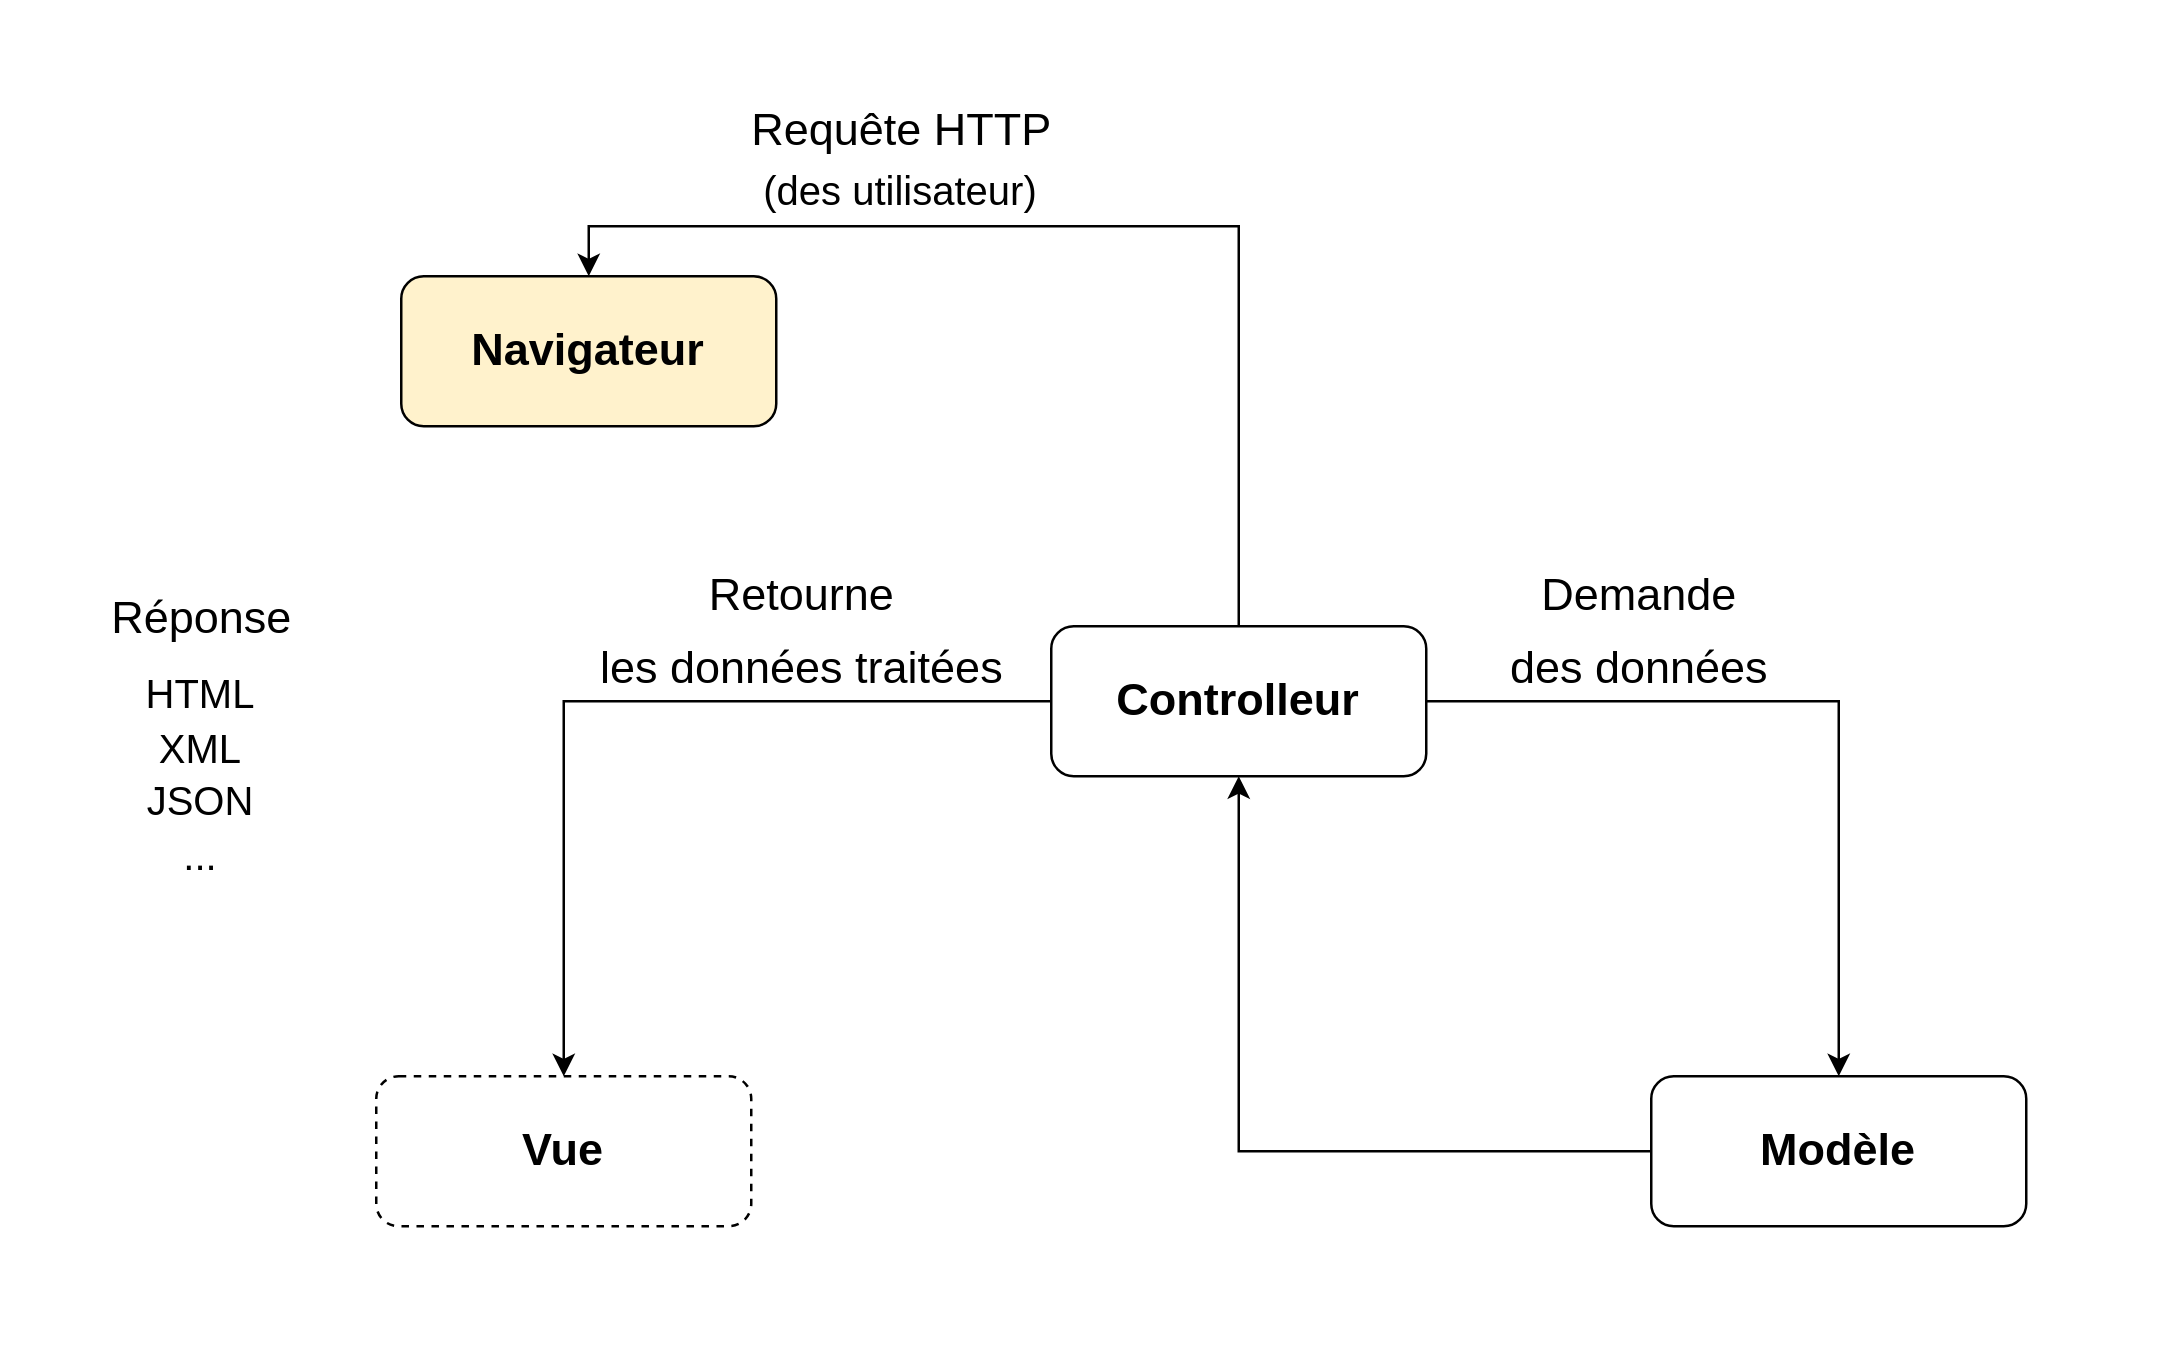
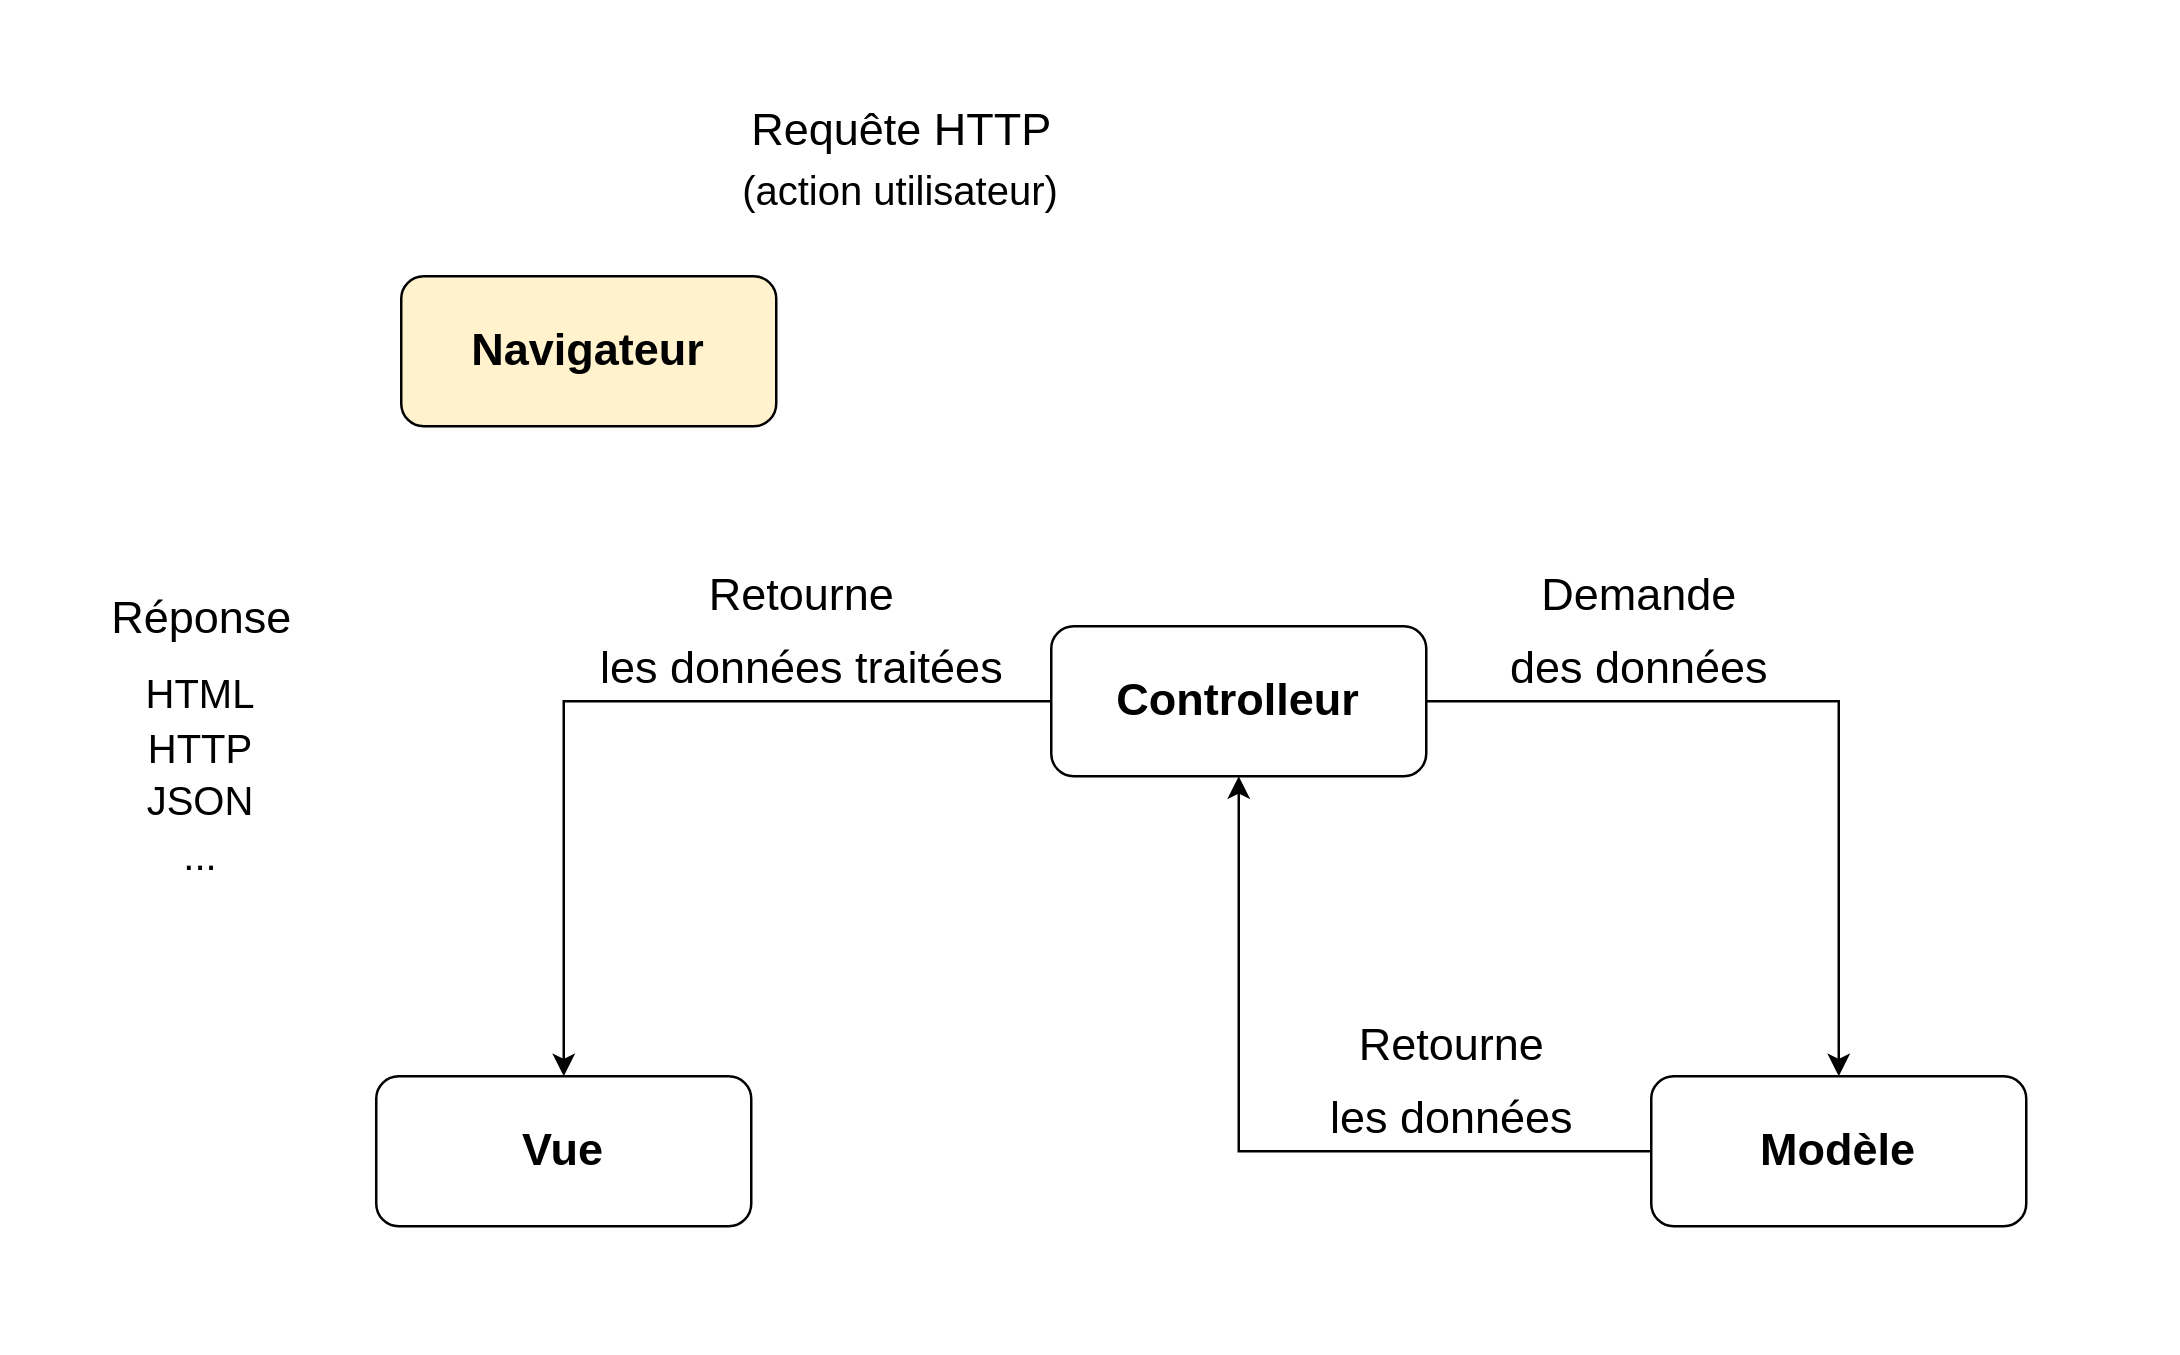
  <mxCell id="0" />
  <mxCell id="1" parent="0" />
  <mxCell id="2" value="" style="rounded=0;whiteSpace=wrap;html=1;fontSize=16;strokeColor=none;" vertex="1" parent="1"><mxGeometry x="20" y="20" width="830" height="500" as="geometry" /></mxCell>
  <mxCell id="3" value="&lt;font style=&quot;font-size: 18px;&quot;&gt;&lt;b&gt;Navigateur&lt;/b&gt;&lt;/font&gt;" style="rounded=1;whiteSpace=wrap;html=1;fillColor=#fff2cc;" vertex="1" parent="1"><mxGeometry x="160" y="110" width="150" height="60" as="geometry" /></mxCell>
  <mxCell id="4" style="edgeStyle=orthogonalEdgeStyle;rounded=0;orthogonalLoop=1;jettySize=auto;html=1;exitX=1;exitY=0.5;exitDx=0;exitDy=0;entryX=0.5;entryY=0;entryDx=0;entryDy=0;fontSize=18;" edge="1" parent="1" source="7" target="9"><mxGeometry relative="1" as="geometry" /></mxCell>
- <mxCell id="5" style="edgeStyle=orthogonalEdgeStyle;rounded=0;orthogonalLoop=1;jettySize=auto;html=1;exitX=0.5;exitY=0;exitDx=0;exitDy=0;entryX=0.5;entryY=0;entryDx=0;entryDy=0;fontSize=18;" edge="1" parent="1" source="7" target="3"><mxGeometry relative="1" as="geometry" /></mxCell>
  <mxCell id="6" style="edgeStyle=orthogonalEdgeStyle;rounded=0;orthogonalLoop=1;jettySize=auto;html=1;exitX=0;exitY=0.5;exitDx=0;exitDy=0;fontSize=18;" edge="1" parent="1" source="7" target="10"><mxGeometry relative="1" as="geometry" /></mxCell>
  <mxCell id="7" value="&lt;b&gt;&lt;font style=&quot;font-size: 18px;&quot;&gt;Controlleur&lt;/font&gt;&lt;/b&gt;" style="rounded=1;whiteSpace=wrap;html=1;" vertex="1" parent="1"><mxGeometry x="420" y="250" width="150" height="60" as="geometry" /></mxCell>
  <mxCell id="8" style="edgeStyle=orthogonalEdgeStyle;rounded=0;orthogonalLoop=1;jettySize=auto;html=1;exitX=0;exitY=0.5;exitDx=0;exitDy=0;entryX=0.5;entryY=1;entryDx=0;entryDy=0;fontSize=18;" edge="1" parent="1" source="9" target="7"><mxGeometry relative="1" as="geometry" /></mxCell>
  <mxCell id="9" value="&lt;b&gt;&lt;font style=&quot;font-size: 18px;&quot;&gt;Modèle&lt;br&gt;&lt;/font&gt;&lt;/b&gt;" style="rounded=1;whiteSpace=wrap;html=1;" vertex="1" parent="1"><mxGeometry x="660" y="430" width="150" height="60" as="geometry" /></mxCell>
- <mxCell id="10" value="&lt;b&gt;&lt;font style=&quot;font-size: 18px;&quot;&gt;Vue&lt;br&gt;&lt;/font&gt;&lt;/b&gt;" style="rounded=1;whiteSpace=wrap;html=1;dashed=1;" vertex="1" parent="1"><mxGeometry x="150" y="430" width="150" height="60" as="geometry" /></mxCell>
+ <mxCell id="10" value="&lt;b&gt;&lt;font style=&quot;font-size: 18px;&quot;&gt;Vue&lt;br&gt;&lt;/font&gt;&lt;/b&gt;" style="rounded=1;whiteSpace=wrap;html=1;" vertex="1" parent="1"><mxGeometry x="150" y="430" width="150" height="60" as="geometry" /></mxCell>
  <mxCell id="11" value="&lt;font style=&quot;font-size: 18px; font-weight: normal;&quot;&gt;Requête HTTP&lt;br&gt;&lt;/font&gt;" style="text;strokeColor=none;fillColor=none;html=1;fontSize=24;fontStyle=1;verticalAlign=middle;align=center;" vertex="1" parent="1"><mxGeometry x="310" y="30" width="100" height="40" as="geometry" /></mxCell>
+ <mxCell id="12" value="&lt;font style=&quot;font-size: 18px; font-weight: normal;&quot;&gt;Retourne&lt;br&gt;les données&lt;/font&gt;" style="text;strokeColor=none;fillColor=none;html=1;fontSize=24;fontStyle=1;verticalAlign=middle;align=center;" vertex="1" parent="1"><mxGeometry x="530" y="410" width="100" height="40" as="geometry" /></mxCell>
  <mxCell id="13" value="&lt;font style=&quot;font-size: 18px; font-weight: normal;&quot;&gt;Demande &lt;br&gt;des données&lt;/font&gt;" style="text;strokeColor=none;fillColor=none;html=1;fontSize=24;fontStyle=1;verticalAlign=middle;align=center;" vertex="1" parent="1"><mxGeometry x="580" y="230" width="150" height="40" as="geometry" /></mxCell>
  <mxCell id="14" value="&lt;font style=&quot;font-size: 18px; font-weight: normal;&quot;&gt;Retourne&lt;br&gt;les données traitées&lt;/font&gt;" style="text;strokeColor=none;fillColor=none;html=1;fontSize=24;fontStyle=1;verticalAlign=middle;align=center;" vertex="1" parent="1"><mxGeometry x="270" y="230" width="100" height="40" as="geometry" /></mxCell>
  <mxCell id="15" value="&lt;span style=&quot;font-size: 18px; font-weight: 400;&quot;&gt;Réponse&lt;br&gt;&lt;/span&gt;" style="text;strokeColor=none;fillColor=none;html=1;fontSize=24;fontStyle=1;verticalAlign=middle;align=center;" vertex="1" parent="1"><mxGeometry x="30" y="220" width="100" height="50" as="geometry" /></mxCell>
- <mxCell id="16" value="&lt;font style=&quot;font-size: 16px;&quot;&gt;&lt;span style=&quot;color: rgb(0, 0, 0); font-family: Helvetica; font-style: normal; font-variant-ligatures: normal; font-variant-caps: normal; font-weight: 400; letter-spacing: normal; orphans: 2; text-indent: 0px; text-transform: none; widows: 2; word-spacing: 0px; -webkit-text-stroke-width: 0px; text-decoration-thickness: initial; text-decoration-style: initial; text-decoration-color: initial; float: none; display: inline !important;&quot;&gt;HTML&lt;/span&gt;&lt;br style=&quot;color: rgb(0, 0, 0); font-family: Helvetica; font-style: normal; font-variant-ligatures: normal; font-variant-caps: normal; font-weight: 400; letter-spacing: normal; orphans: 2; text-indent: 0px; text-transform: none; widows: 2; word-spacing: 0px; -webkit-text-stroke-width: 0px; text-decoration-thickness: initial; text-decoration-style: initial; text-decoration-color: initial;&quot;&gt;&lt;span style=&quot;color: rgb(0, 0, 0); font-family: Helvetica; font-style: normal; font-variant-ligatures: normal; font-variant-caps: normal; font-weight: 400; letter-spacing: normal; orphans: 2; text-indent: 0px; text-transform: none; widows: 2; word-spacing: 0px; -webkit-text-stroke-width: 0px; text-decoration-thickness: initial; text-decoration-style: initial; text-decoration-color: initial; float: none; display: inline !important;&quot;&gt;XML&lt;/span&gt;&lt;br style=&quot;color: rgb(0, 0, 0); font-family: Helvetica; font-style: normal; font-variant-ligatures: normal; font-variant-caps: normal; font-weight: 400; letter-spacing: normal; orphans: 2; text-indent: 0px; text-transform: none; widows: 2; word-spacing: 0px; -webkit-text-stroke-width: 0px; text-decoration-thickness: initial; text-decoration-style: initial; text-decoration-color: initial;&quot;&gt;&lt;span style=&quot;color: rgb(0, 0, 0); font-family: Helvetica; font-style: normal; font-variant-ligatures: normal; font-variant-caps: normal; font-weight: 400; letter-spacing: normal; orphans: 2; text-indent: 0px; text-transform: none; widows: 2; word-spacing: 0px; -webkit-text-stroke-width: 0px; text-decoration-thickness: initial; text-decoration-style: initial; text-decoration-color: initial; float: none; display: inline !important;&quot;&gt;JSON&lt;/span&gt;&lt;br style=&quot;color: rgb(0, 0, 0); font-family: Helvetica; font-style: normal; font-variant-ligatures: normal; font-variant-caps: normal; font-weight: 400; letter-spacing: normal; orphans: 2; text-indent: 0px; text-transform: none; widows: 2; word-spacing: 0px; -webkit-text-stroke-width: 0px; text-decoration-thickness: initial; text-decoration-style: initial; text-decoration-color: initial;&quot;&gt;&lt;span style=&quot;color: rgb(0, 0, 0); font-family: Helvetica; font-style: normal; font-variant-ligatures: normal; font-variant-caps: normal; font-weight: 400; letter-spacing: normal; orphans: 2; text-indent: 0px; text-transform: none; widows: 2; word-spacing: 0px; -webkit-text-stroke-width: 0px; text-decoration-thickness: initial; text-decoration-style: initial; text-decoration-color: initial; float: none; display: inline !important;&quot;&gt;...&lt;/span&gt;&lt;/font&gt;" style="text;whiteSpace=wrap;html=1;fontSize=18;align=center;" vertex="1" parent="1"><mxGeometry x="40" y="260" width="80" height="110" as="geometry" /></mxCell>
- <mxCell id="17" value="&lt;span style=&quot;color: rgb(0, 0, 0); font-family: Helvetica; font-style: normal; font-variant-ligatures: normal; font-variant-caps: normal; font-weight: 400; letter-spacing: normal; orphans: 2; text-indent: 0px; text-transform: none; widows: 2; word-spacing: 0px; -webkit-text-stroke-width: 0px; text-decoration-thickness: initial; text-decoration-style: initial; text-decoration-color: initial; float: none; display: inline !important;&quot;&gt;(des utilisateur)&lt;/span&gt;" style="text;whiteSpace=wrap;html=1;fontSize=16;align=center;" vertex="1" parent="1"><mxGeometry x="275" y="60" width="170" height="30" as="geometry" /></mxCell>
+ <mxCell id="16" value="&lt;font style=&quot;font-size: 16px;&quot;&gt;&lt;span style=&quot;color: rgb(0, 0, 0); font-family: Helvetica; font-style: normal; font-variant-ligatures: normal; font-variant-caps: normal; font-weight: 400; letter-spacing: normal; orphans: 2; text-indent: 0px; text-transform: none; widows: 2; word-spacing: 0px; -webkit-text-stroke-width: 0px; text-decoration-thickness: initial; text-decoration-style: initial; text-decoration-color: initial; float: none; display: inline !important;&quot;&gt;HTML&lt;/span&gt;&lt;br style=&quot;color: rgb(0, 0, 0); font-family: Helvetica; font-style: normal; font-variant-ligatures: normal; font-variant-caps: normal; font-weight: 400; letter-spacing: normal; orphans: 2; text-indent: 0px; text-transform: none; widows: 2; word-spacing: 0px; -webkit-text-stroke-width: 0px; text-decoration-thickness: initial; text-decoration-style: initial; text-decoration-color: initial;&quot;&gt;&lt;span style=&quot;color: rgb(0, 0, 0); font-family: Helvetica; font-style: normal; font-variant-ligatures: normal; font-variant-caps: normal; font-weight: 400; letter-spacing: normal; orphans: 2; text-indent: 0px; text-transform: none; widows: 2; word-spacing: 0px; -webkit-text-stroke-width: 0px; text-decoration-thickness: initial; text-decoration-style: initial; text-decoration-color: initial; float: none; display: inline !important;&quot;&gt;HTTP&lt;/span&gt;&lt;br style=&quot;color: rgb(0, 0, 0); font-family: Helvetica; font-style: normal; font-variant-ligatures: normal; font-variant-caps: normal; font-weight: 400; letter-spacing: normal; orphans: 2; text-indent: 0px; text-transform: none; widows: 2; word-spacing: 0px; -webkit-text-stroke-width: 0px; text-decoration-thickness: initial; text-decoration-style: initial; text-decoration-color: initial;&quot;&gt;&lt;span style=&quot;color: rgb(0, 0, 0); font-family: Helvetica; font-style: normal; font-variant-ligatures: normal; font-variant-caps: normal; font-weight: 400; letter-spacing: normal; orphans: 2; text-indent: 0px; text-transform: none; widows: 2; word-spacing: 0px; -webkit-text-stroke-width: 0px; text-decoration-thickness: initial; text-decoration-style: initial; text-decoration-color: initial; float: none; display: inline !important;&quot;&gt;JSON&lt;/span&gt;&lt;br style=&quot;color: rgb(0, 0, 0); font-family: Helvetica; font-style: normal; font-variant-ligatures: normal; font-variant-caps: normal; font-weight: 400; letter-spacing: normal; orphans: 2; text-indent: 0px; text-transform: none; widows: 2; word-spacing: 0px; -webkit-text-stroke-width: 0px; text-decoration-thickness: initial; text-decoration-style: initial; text-decoration-color: initial;&quot;&gt;&lt;span style=&quot;color: rgb(0, 0, 0); font-family: Helvetica; font-style: normal; font-variant-ligatures: normal; font-variant-caps: normal; font-weight: 400; letter-spacing: normal; orphans: 2; text-indent: 0px; text-transform: none; widows: 2; word-spacing: 0px; -webkit-text-stroke-width: 0px; text-decoration-thickness: initial; text-decoration-style: initial; text-decoration-color: initial; float: none; display: inline !important;&quot;&gt;...&lt;/span&gt;&lt;/font&gt;" style="text;whiteSpace=wrap;html=1;fontSize=18;align=center;" vertex="1" parent="1"><mxGeometry x="40" y="260" width="80" height="110" as="geometry" /></mxCell>
+ <mxCell id="17" value="&lt;span style=&quot;color: rgb(0, 0, 0); font-family: Helvetica; font-style: normal; font-variant-ligatures: normal; font-variant-caps: normal; font-weight: 400; letter-spacing: normal; orphans: 2; text-indent: 0px; text-transform: none; widows: 2; word-spacing: 0px; -webkit-text-stroke-width: 0px; text-decoration-thickness: initial; text-decoration-style: initial; text-decoration-color: initial; float: none; display: inline !important;&quot;&gt;(action utilisateur)&lt;/span&gt;" style="text;whiteSpace=wrap;html=1;fontSize=16;align=center;" vertex="1" parent="1"><mxGeometry x="275" y="60" width="170" height="30" as="geometry" /></mxCell>
